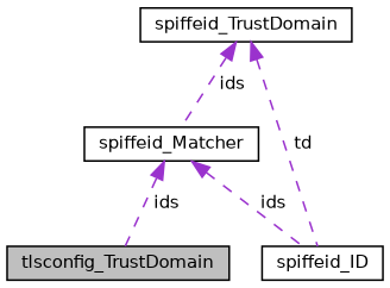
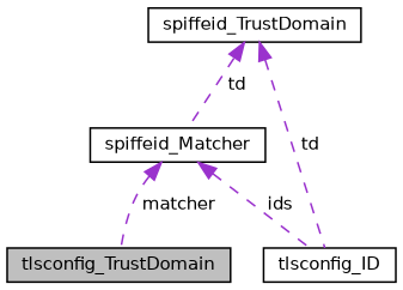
  digraph {
    node [color=black fillcolor=white fontname=Helvetica fontsize=10 shape=record style=filled]
    edge [color=darkorchid3 dir=back fontname=Helvetica fontsize=10 labelfontname=Helvetica labelfontsize=10 style=dashed]
    n1 [fillcolor=grey75 fontcolor=black height=0.2 label=tlsconfig_TrustDomain width=0.4]
    n2 [height=0.2 label=spiffeid_Matcher width=0.4]
-   n3 [height=0.2 label=spiffeid_ID width=0.4]
+   n3 [height=0.2 label=tlsconfig_ID width=0.4]
    n4 [height=0.2 label=spiffeid_TrustDomain width=0.4]
-   n2 -> n1 [label=" ids"]
+   n2 -> n1 [label=" matcher"]
    n2 -> n3 [label=" ids"]
-   n4 -> n2 [label=" ids"]
+   n4 -> n2 [label=" td"]
    n4 -> n3 [label=" td"]
  }
